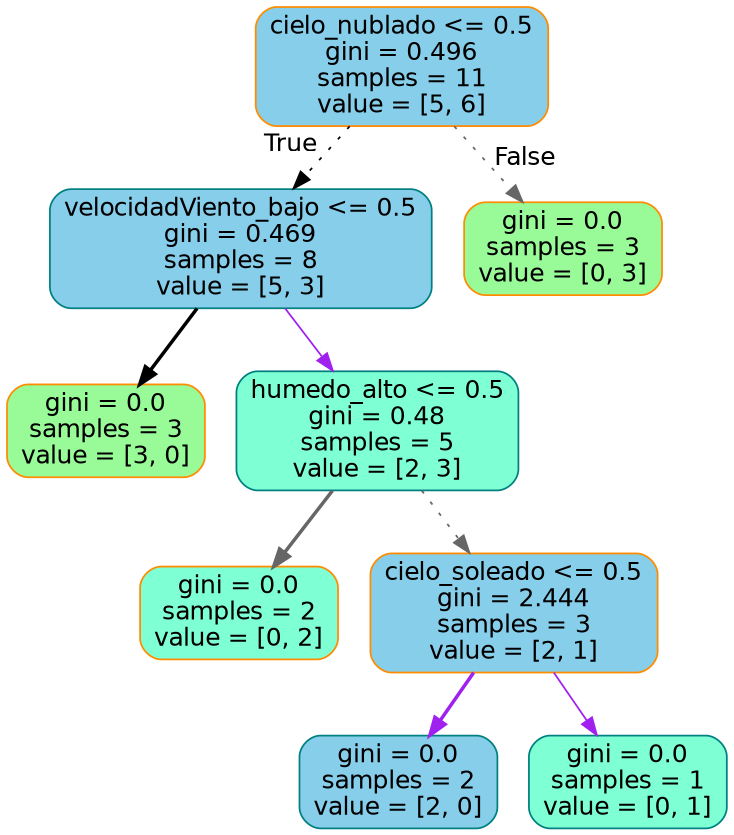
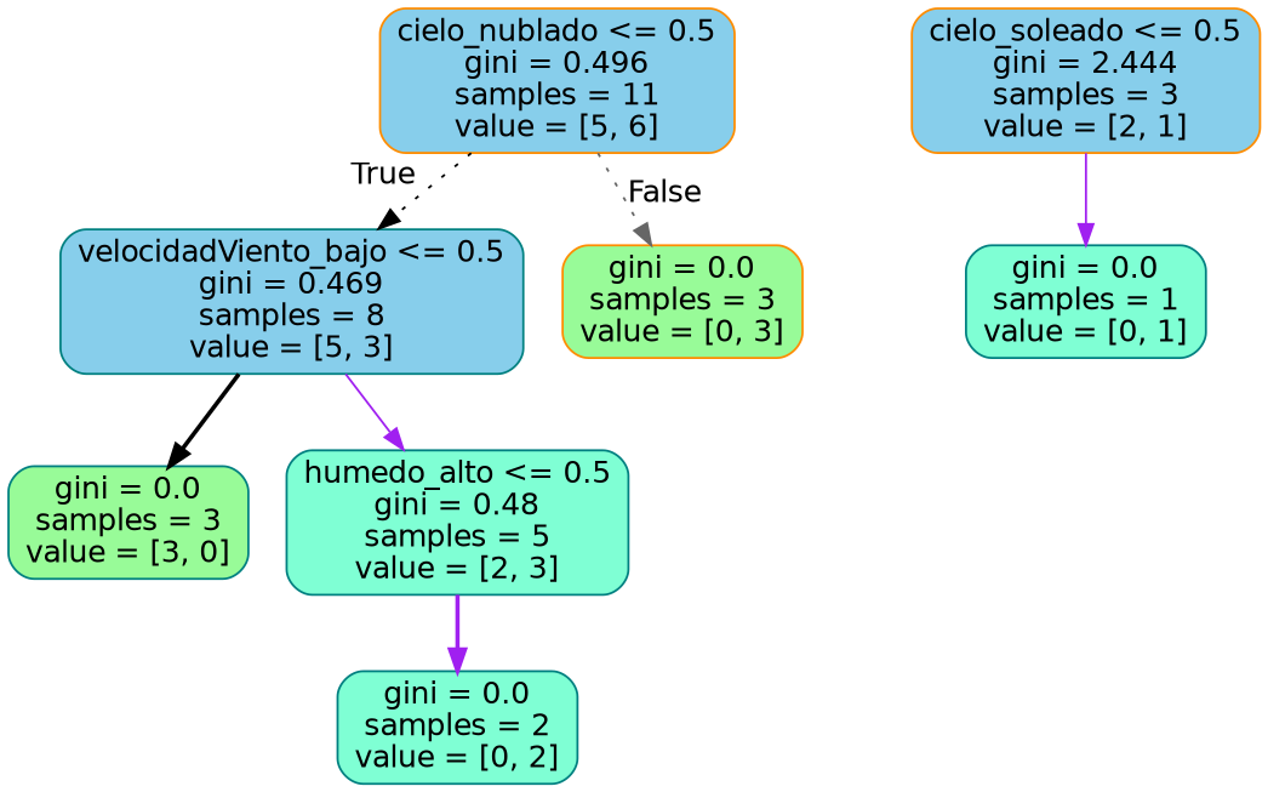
  digraph {
    node [color=darkorange fillcolor=skyblue fontname=helvetica shape=box style="filled, rounded"]
    edge [color=purple fontname=helvetica style=dotted]
    n1 [label="cielo_nublado <= 0.5\ngini = 0.496\nsamples = 11\nvalue = [5, 6]"]
    n2 [color=teal label="velocidadViento_bajo <= 0.5\ngini = 0.469\nsamples = 8\nvalue = [5, 3]"]
    n3 [fillcolor=palegreen label="gini = 0.0\nsamples = 3\nvalue = [0, 3]"]
-   n4 [fillcolor=palegreen label="gini = 0.0\nsamples = 3\nvalue = [3, 0]"]
+   n4 [color=teal fillcolor=palegreen label="gini = 0.0\nsamples = 3\nvalue = [3, 0]"]
    n5 [color=teal fillcolor=aquamarine label="humedo_alto <= 0.5\ngini = 0.48\nsamples = 5\nvalue = [2, 3]"]
-   n6 [fillcolor=aquamarine label="gini = 0.0\nsamples = 2\nvalue = [0, 2]"]
+   n6 [color=teal fillcolor=aquamarine label="gini = 0.0\nsamples = 2\nvalue = [0, 2]"]
    n7 [label="cielo_soleado <= 0.5\ngini = 2.444\nsamples = 3\nvalue = [2, 1]"]
-   n8 [color=teal label="gini = 0.0\nsamples = 2\nvalue = [2, 0]"]
    n9 [color=teal fillcolor=aquamarine label="gini = 0.0\nsamples = 1\nvalue = [0, 1]"]
    n1 -> n2 [color=black headlabel=True labelangle=45 labeldistance=2.5]
    n1 -> n3 [color=gray40 headlabel=False labelangle=-45 labeldistance=2.5]
    n2 -> n4 [color=black style=bold]
    n2 -> n5 [style=solid]
-   n5 -> n6 [color=gray40 style=bold]
-   n5 -> n7 [color=gray40]
-   n7 -> n8 [style=bold]
+   n5 -> n6 [style=bold]
    n7 -> n9 [style=solid]
  }
